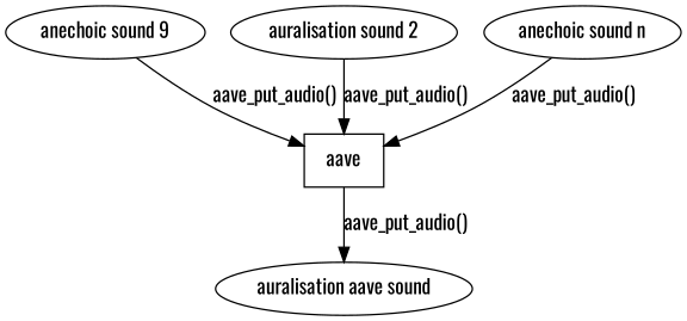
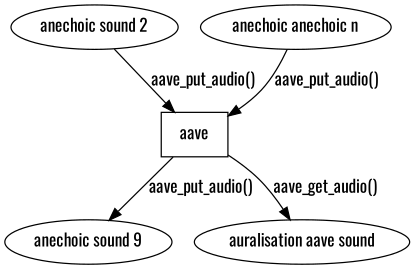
  digraph {
    fontname=Oswald
    node [fontname=Oswald]
    edge [fontname=Oswald]
    n1 [label="anechoic sound 9"]
    aave [shape=box]
    n3 [label="auralisation aave sound"]
-   n4 [label="auralisation sound 2"]
-   n5 [label="anechoic sound n"]
-   n1 -> aave [label="aave_put_audio()"]
-   aave -> n3 [label="aave_put_audio()"]
+   n4 [label="anechoic sound 2"]
+   n5 [label="anechoic anechoic n"]
+   aave -> n1 [label="aave_put_audio()"]
+   aave -> n3 [label="aave_get_audio()"]
    n4 -> aave [label="aave_put_audio()"]
    n5 -> aave [label="aave_put_audio()"]
  }
